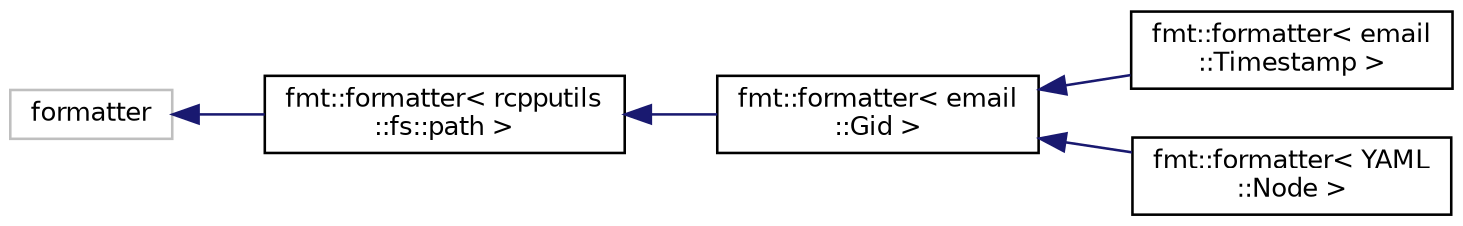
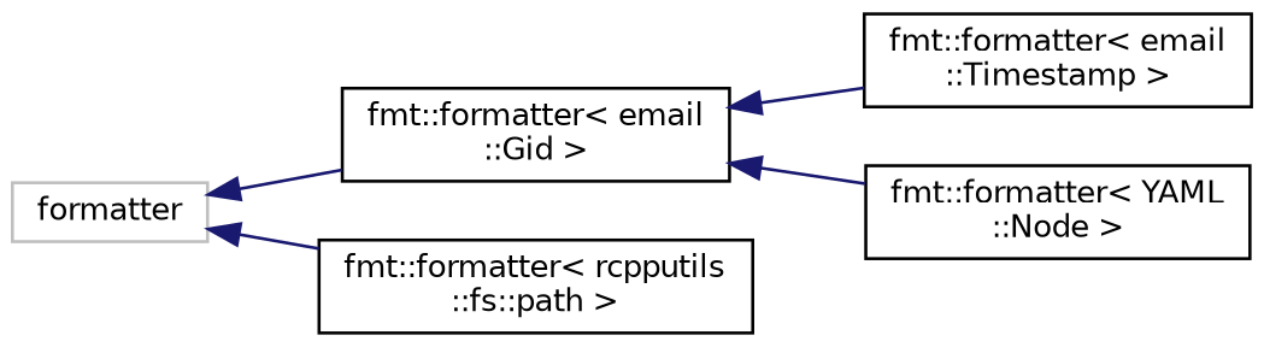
  digraph {
    rankdir=LR
    node [color=black fillcolor=white fontname=Helvetica fontsize=10 shape=record style=filled]
    edge [color=midnightblue dir=back fontname=Helvetica fontsize=10 labelfontname=Helvetica labelfontsize=10 style=solid]
    n1 [color=grey75 height=0.2 label=formatter width=0.4]
    n2 [height=0.2 label="fmt::formatter\< email\l::Gid \>" width=0.4]
    n3 [height=0.2 label="fmt::formatter\< rcpputils\l::fs::path \>" width=0.4]
    n4 [height=0.2 label="fmt::formatter\< email\l::Timestamp \>" width=0.4]
    n5 [height=0.2 label="fmt::formatter\< YAML\l::Node \>" width=0.4]
-   n3 -> n2
+   n1 -> n2
    n1 -> n3
    n2 -> n4
    n2 -> n5
  }
